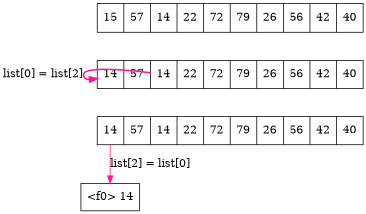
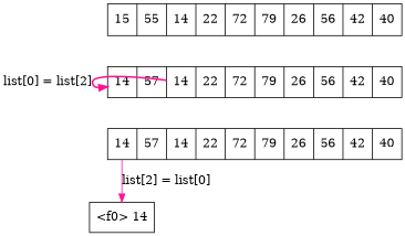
  digraph {
    node [shape=record]
    edge [headport=f0 style=invisible tailport=f0]
-   n1 [label="<f0> 15 | <f1> 57 | <f2> 14 | <f3> 22 | <f4> 72 | <f5> 79 | <f6> 26 | <f7> 56 | <f8> 42 | <f9> 40"]
+   n1 [label="<f0> 15 | <f1> 55 | <f2> 14 | <f3> 22 | <f4> 72 | <f5> 79 | <f6> 26 | <f7> 56 | <f8> 42 | <f9> 40"]
    n2 [label="<f0> 14 | <f1> 57 | <f2> 14 | <f3> 22 | <f4> 72 | <f5> 79 | <f6> 26 | <f7> 56 | <f8> 42 | <f9> 40"]
    n3 [label="<f0> 14 | <f1> 57 | <f2> 14 | <f3> 22 | <f4> 72 | <f5> 79 | <f6> 26 | <f7> 56 | <f8> 42 | <f9> 40"]
    n4 [label="<f0> 14" shape=box]
    n1 -> n2 [arrowhead=none]
    n2 -> n2 [color=deeppink label="list[0] = list[2]" tailport=f2 style=bold]
    n2 -> n3 [arrowhead=none]
    n3 -> n4 [color=deeppink label="list[2] = list[0]" style=solid]
  }
